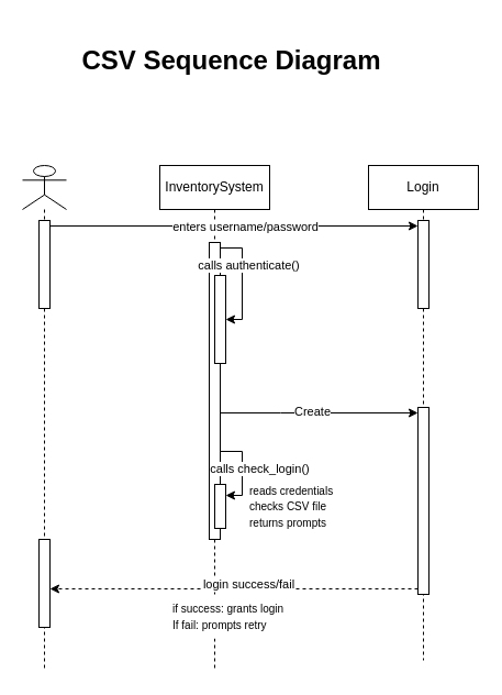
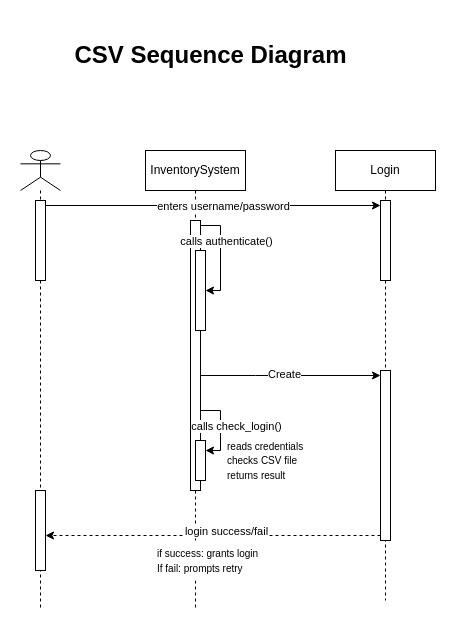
  <mxCell id="0" />
  <mxCell id="1" parent="0" />
  <mxCell id="2" value="InventorySystem" style="shape=umlLifeline;perimeter=lifelinePerimeter;whiteSpace=wrap;html=1;container=1;dropTarget=0;collapsible=0;recursiveResize=0;outlineConnect=0;portConstraint=eastwest;newEdgeStyle={&quot;curved&quot;:0,&quot;rounded&quot;:0};labelBackgroundColor=none;" vertex="1" parent="1"><mxGeometry x="145" y="150" width="100" height="460" as="geometry" /></mxCell>
  <mxCell id="3" value="" style="html=1;points=[[0,0,0,0,5],[0,1,0,0,-5],[1,0,0,0,5],[1,1,0,0,-5]];perimeter=orthogonalPerimeter;outlineConnect=0;targetShapes=umlLifeline;portConstraint=eastwest;newEdgeStyle={&quot;curved&quot;:0,&quot;rounded&quot;:0};" vertex="1" parent="2"><mxGeometry x="45" y="70" width="10" height="270" as="geometry" /></mxCell>
  <mxCell id="4" style="edgeStyle=orthogonalEdgeStyle;rounded=0;orthogonalLoop=1;jettySize=auto;html=1;curved=0;exitX=1;exitY=1;exitDx=0;exitDy=-5;exitPerimeter=0;" edge="1" parent="2" source="3" target="9"><mxGeometry relative="1" as="geometry"><Array as="points"><mxPoint x="55" y="260" /><mxPoint x="75" y="260" /><mxPoint x="75" y="300" /></Array></mxGeometry></mxCell>
  <mxCell id="5" value="calls check_login()" style="edgeLabel;html=1;align=center;verticalAlign=middle;resizable=0;points=[];" connectable="0" vertex="1" parent="4"><mxGeometry x="0.514" relative="1" as="geometry"><mxPoint x="15" y="-4" as="offset" /></mxGeometry></mxCell>
  <mxCell id="6" style="edgeStyle=orthogonalEdgeStyle;rounded=0;orthogonalLoop=1;jettySize=auto;html=1;curved=0;exitX=1;exitY=0;exitDx=0;exitDy=5;exitPerimeter=0;" edge="1" parent="2" source="3" target="8"><mxGeometry relative="1" as="geometry" /></mxCell>
  <mxCell id="7" value="calls authenticate()" style="edgeLabel;html=1;align=center;verticalAlign=middle;resizable=0;points=[];" connectable="0" vertex="1" parent="6"><mxGeometry x="-0.14" y="1" relative="1" as="geometry"><mxPoint x="4" y="-8" as="offset" /></mxGeometry></mxCell>
  <mxCell id="8" value="" style="html=1;points=[[0,0,0,0,5],[0,1,0,0,-5],[1,0,0,0,5],[1,1,0,0,-5]];perimeter=orthogonalPerimeter;outlineConnect=0;targetShapes=umlLifeline;portConstraint=eastwest;newEdgeStyle={&quot;curved&quot;:0,&quot;rounded&quot;:0};" vertex="1" parent="2"><mxGeometry x="50" y="100" width="10" height="80" as="geometry" /></mxCell>
  <mxCell id="9" value="" style="html=1;points=[[0,0,0,0,5],[0,1,0,0,-5],[1,0,0,0,5],[1,1,0,0,-5]];perimeter=orthogonalPerimeter;outlineConnect=0;targetShapes=umlLifeline;portConstraint=eastwest;newEdgeStyle={&quot;curved&quot;:0,&quot;rounded&quot;:0};" vertex="1" parent="2"><mxGeometry x="50" y="290" width="10" height="40" as="geometry" /></mxCell>
  <mxCell id="10" value="Login" style="shape=umlLifeline;perimeter=lifelinePerimeter;whiteSpace=wrap;html=1;container=1;dropTarget=0;collapsible=0;recursiveResize=0;outlineConnect=0;portConstraint=eastwest;newEdgeStyle={&quot;curved&quot;:0,&quot;rounded&quot;:0};labelBackgroundColor=none;" vertex="1" parent="1"><mxGeometry x="335" y="150" width="100" height="450" as="geometry" /></mxCell>
  <mxCell id="11" value="" style="html=1;points=[[0,0,0,0,5],[0,1,0,0,-5],[1,0,0,0,5],[1,1,0,0,-5]];perimeter=orthogonalPerimeter;outlineConnect=0;targetShapes=umlLifeline;portConstraint=eastwest;newEdgeStyle={&quot;curved&quot;:0,&quot;rounded&quot;:0};" vertex="1" parent="10"><mxGeometry x="45" y="50" width="10" height="80" as="geometry" /></mxCell>
  <mxCell id="12" value="" style="html=1;points=[[0,0,0,0,5],[0,1,0,0,-5],[1,0,0,0,5],[1,1,0,0,-5]];perimeter=orthogonalPerimeter;outlineConnect=0;targetShapes=umlLifeline;portConstraint=eastwest;newEdgeStyle={&quot;curved&quot;:0,&quot;rounded&quot;:0};" vertex="1" parent="10"><mxGeometry x="45" y="220" width="10" height="170" as="geometry" /></mxCell>
  <mxCell id="13" value="" style="shape=umlLifeline;perimeter=lifelinePerimeter;whiteSpace=wrap;html=1;container=1;dropTarget=0;collapsible=0;recursiveResize=0;outlineConnect=0;portConstraint=eastwest;newEdgeStyle={&quot;curved&quot;:0,&quot;rounded&quot;:0};participant=umlActor;" vertex="1" parent="1"><mxGeometry x="20" y="150" width="40" height="460" as="geometry" /></mxCell>
  <mxCell id="14" value="" style="html=1;points=[[0,0,0,0,5],[0,1,0,0,-5],[1,0,0,0,5],[1,1,0,0,-5]];perimeter=orthogonalPerimeter;outlineConnect=0;targetShapes=umlLifeline;portConstraint=eastwest;newEdgeStyle={&quot;curved&quot;:0,&quot;rounded&quot;:0};" vertex="1" parent="13"><mxGeometry x="15" y="50" width="10" height="80" as="geometry" /></mxCell>
  <mxCell id="15" value="" style="html=1;points=[[0,0,0,0,5],[0,1,0,0,-5],[1,0,0,0,5],[1,1,0,0,-5]];perimeter=orthogonalPerimeter;outlineConnect=0;targetShapes=umlLifeline;portConstraint=eastwest;newEdgeStyle={&quot;curved&quot;:0,&quot;rounded&quot;:0};" vertex="1" parent="13"><mxGeometry x="15" y="340" width="10" height="80" as="geometry" /></mxCell>
  <mxCell id="16" style="edgeStyle=orthogonalEdgeStyle;rounded=0;orthogonalLoop=1;jettySize=auto;html=1;curved=0;exitX=1;exitY=0;exitDx=0;exitDy=5;exitPerimeter=0;entryX=0;entryY=0;entryDx=0;entryDy=5;entryPerimeter=0;" edge="1" parent="1" source="14" target="11"><mxGeometry relative="1" as="geometry" /></mxCell>
  <mxCell id="17" value="enters username/password" style="edgeLabel;html=1;align=center;verticalAlign=middle;resizable=0;points=[];" connectable="0" vertex="1" parent="16"><mxGeometry x="0.058" relative="1" as="geometry"><mxPoint as="offset" /></mxGeometry></mxCell>
  <mxCell id="18" style="edgeStyle=orthogonalEdgeStyle;rounded=0;orthogonalLoop=1;jettySize=auto;html=1;curved=0;entryX=0;entryY=0;entryDx=0;entryDy=5;entryPerimeter=0;" edge="1" parent="1" source="3" target="12"><mxGeometry relative="1" as="geometry"><Array as="points"><mxPoint x="255" y="375" /><mxPoint x="255" y="375" /></Array></mxGeometry></mxCell>
  <mxCell id="19" value="Create" style="edgeLabel;html=1;align=center;verticalAlign=middle;resizable=0;points=[];" connectable="0" vertex="1" parent="18"><mxGeometry x="-0.078" y="2" relative="1" as="geometry"><mxPoint as="offset" /></mxGeometry></mxCell>
  <mxCell id="20" value="&lt;h1&gt;CSV Sequence Diagram&lt;/h1&gt;" style="text;html=1;align=center;verticalAlign=middle;resizable=0;points=[];autosize=1;strokeColor=none;fillColor=none;" vertex="1" parent="1"><mxGeometry x="60" y="20" width="300" height="70" as="geometry" /></mxCell>
  <mxCell id="21" style="edgeStyle=orthogonalEdgeStyle;rounded=0;orthogonalLoop=1;jettySize=auto;html=1;curved=0;exitX=0;exitY=1;exitDx=0;exitDy=-5;exitPerimeter=0;dashed=1;" edge="1" parent="1" source="12" target="15"><mxGeometry relative="1" as="geometry"><Array as="points"><mxPoint x="45" y="535" /><mxPoint x="45" y="535" /></Array></mxGeometry></mxCell>
  <mxCell id="22" value="login success/fail" style="edgeLabel;html=1;align=center;verticalAlign=middle;resizable=0;points=[];" connectable="0" vertex="1" parent="21"><mxGeometry x="-0.042" y="3" relative="1" as="geometry"><mxPoint x="5" y="-8" as="offset" /></mxGeometry></mxCell>
- <mxCell id="23" value="&lt;font style=&quot;font-size: 10px;&quot;&gt;reads credentials&lt;/font&gt;&lt;div&gt;&lt;font style=&quot;font-size: 10px;&quot;&gt;checks CSV file&lt;/font&gt;&lt;/div&gt;&lt;div&gt;&lt;font style=&quot;font-size: 10px;&quot;&gt;returns prompts&lt;/font&gt;&lt;/div&gt;" style="text;html=1;align=left;verticalAlign=middle;resizable=0;points=[];autosize=1;strokeColor=none;fillColor=none;" vertex="1" parent="1"><mxGeometry x="225" y="430" width="100" height="60" as="geometry" /></mxCell>
+ <mxCell id="23" value="&lt;font style=&quot;font-size: 10px;&quot;&gt;reads credentials&lt;/font&gt;&lt;div&gt;&lt;font style=&quot;font-size: 10px;&quot;&gt;checks CSV file&lt;/font&gt;&lt;/div&gt;&lt;div&gt;&lt;font style=&quot;font-size: 10px;&quot;&gt;returns result&lt;/font&gt;&lt;/div&gt;" style="text;html=1;align=left;verticalAlign=middle;resizable=0;points=[];autosize=1;strokeColor=none;fillColor=none;" vertex="1" parent="1"><mxGeometry x="225" y="430" width="100" height="60" as="geometry" /></mxCell>
  <mxCell id="24" value="&lt;font style=&quot;font-size: 10px;&quot;&gt;if success: grants login&lt;/font&gt;&lt;div&gt;&lt;font style=&quot;font-size: 10px;&quot;&gt;If fail: prompts retry&lt;/font&gt;&lt;/div&gt;" style="text;html=1;align=left;verticalAlign=middle;resizable=1;points=[];autosize=1;strokeColor=none;fillColor=default;movable=1;rotatable=1;deletable=1;editable=1;locked=0;connectable=1;" vertex="1" parent="1"><mxGeometry x="155" y="540" width="130" height="40" as="geometry" /></mxCell>
